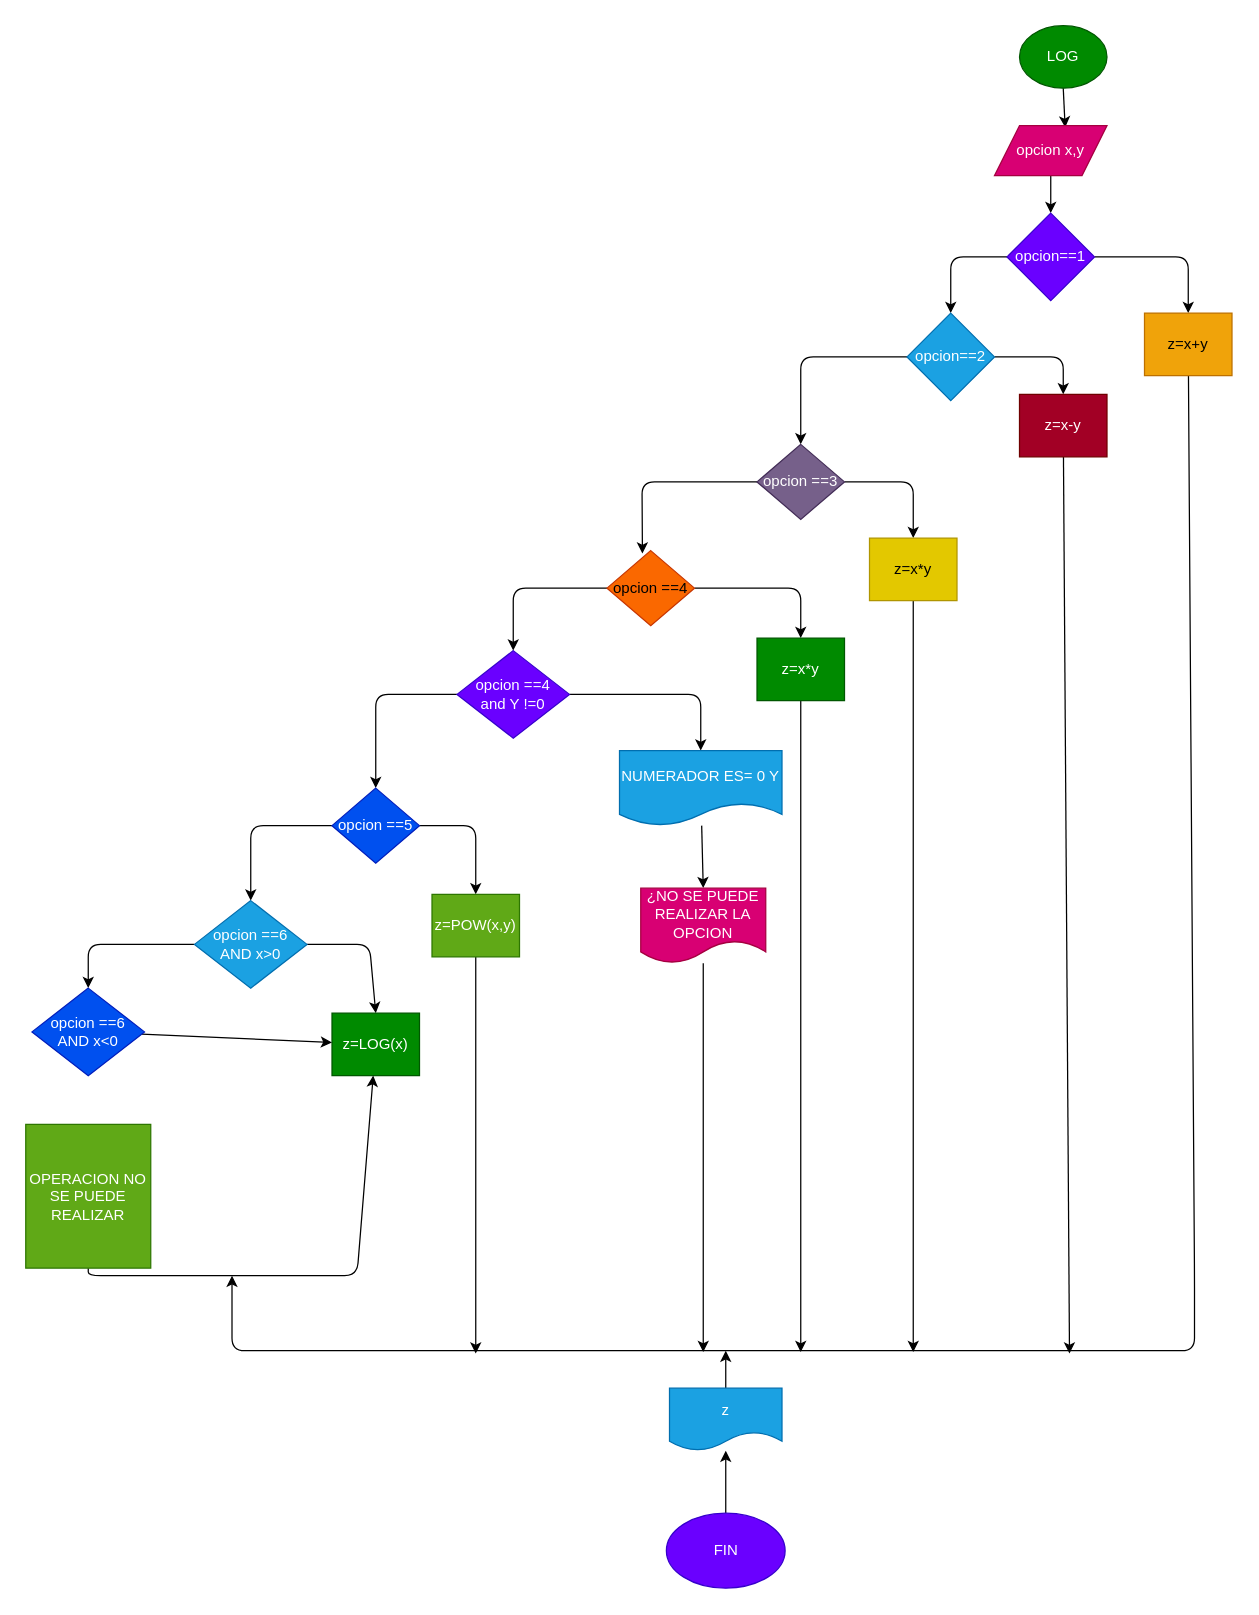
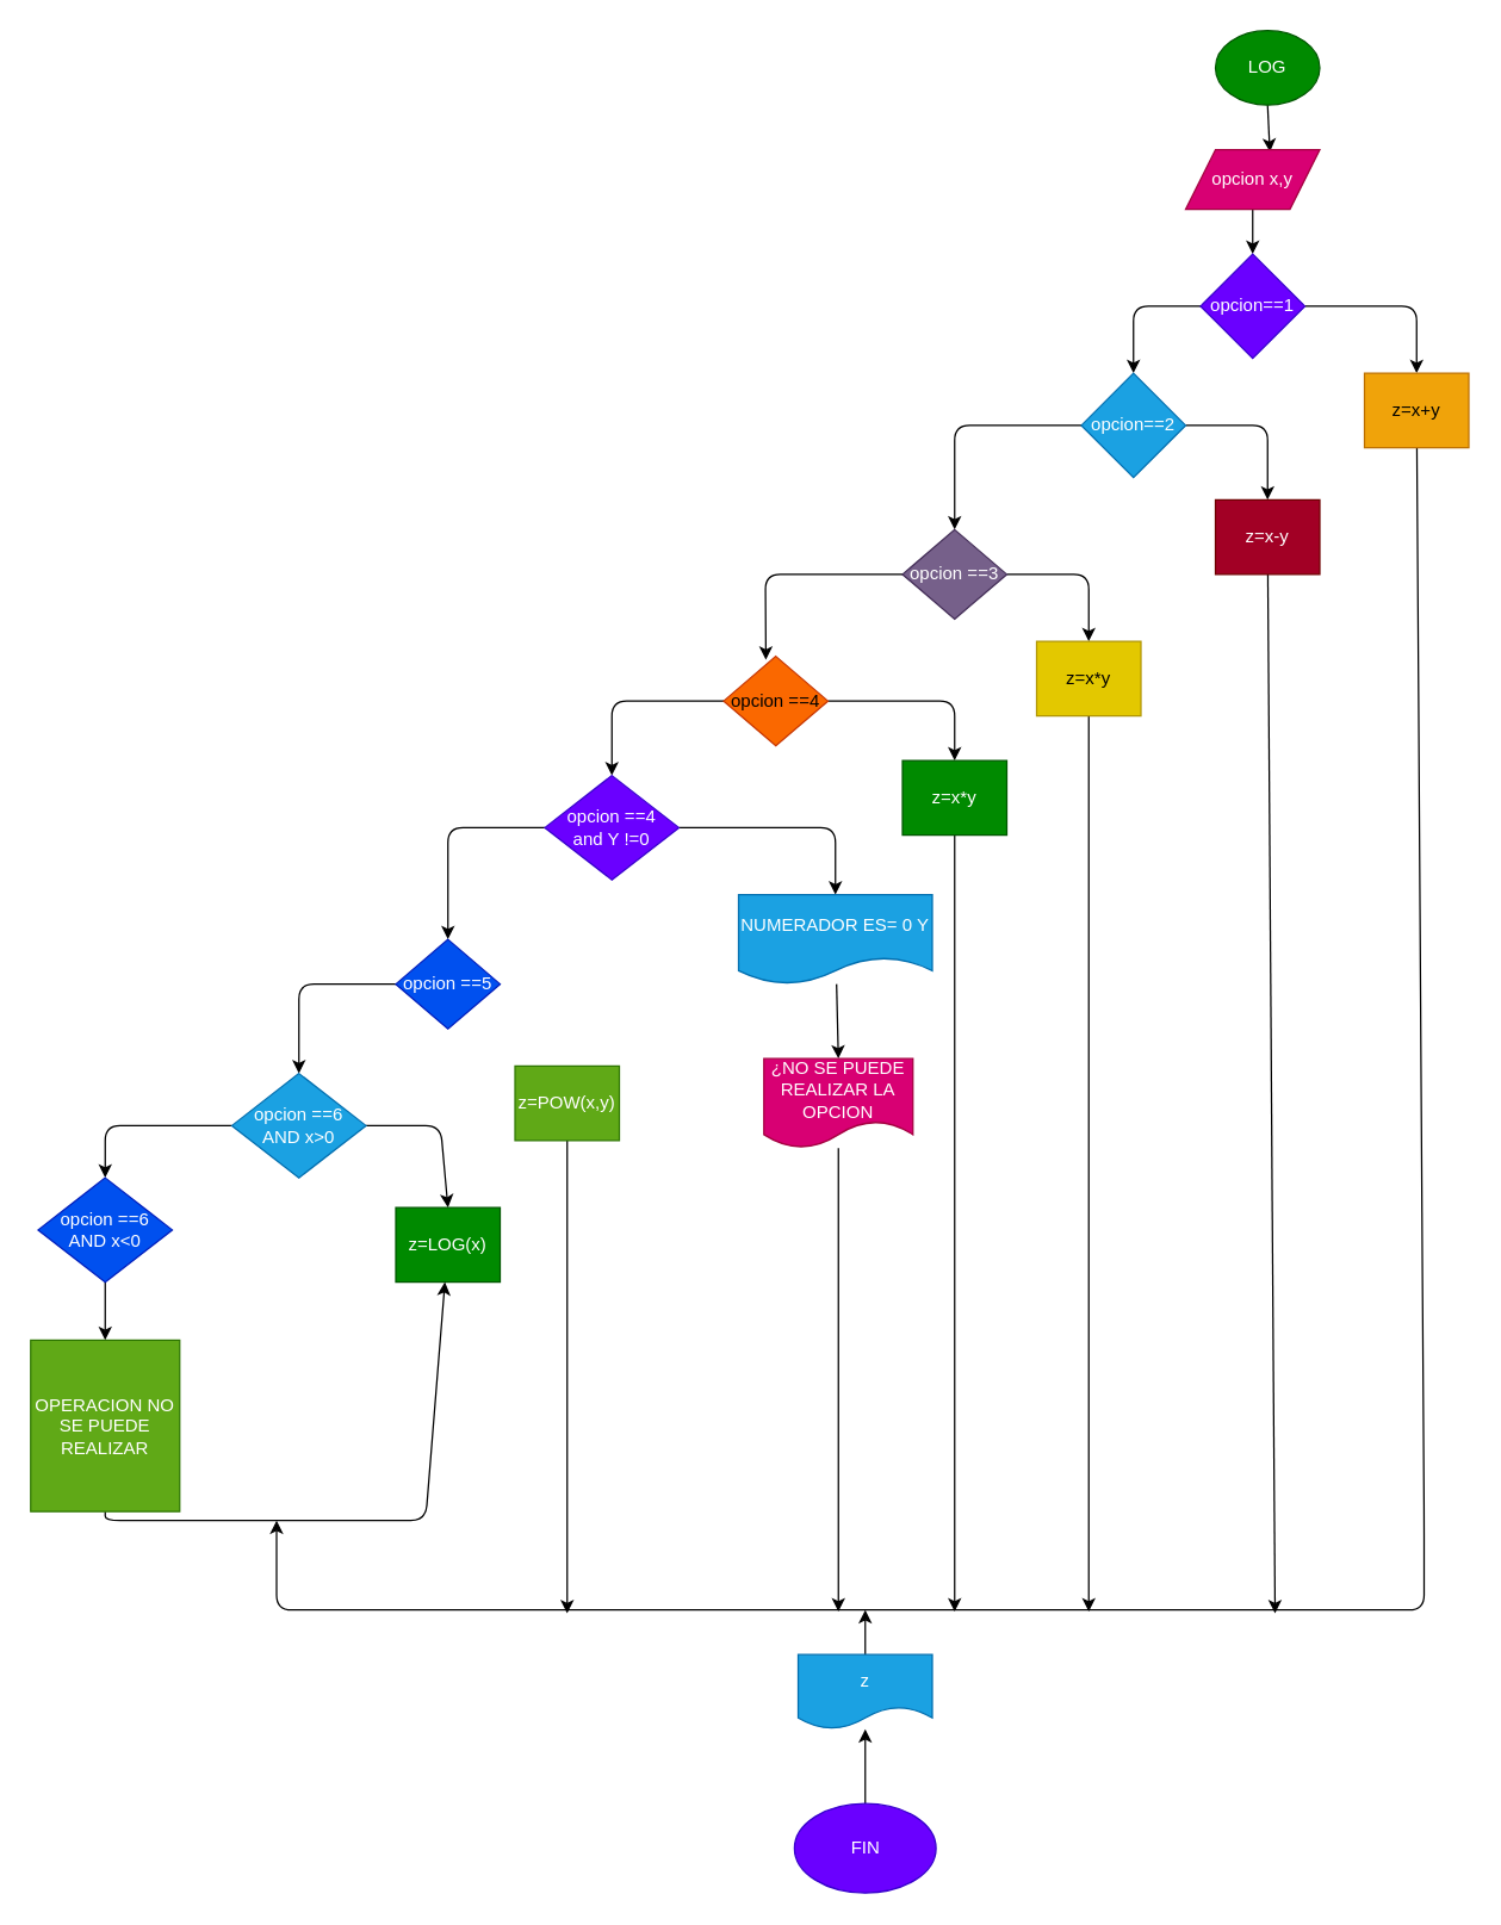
  <mxCell id="0" />
  <mxCell id="1" parent="0" />
  <mxCell id="2" style="edgeStyle=none;html=1;exitX=0.5;exitY=1;exitDx=0;exitDy=0;entryX=0.628;entryY=0.036;entryDx=0;entryDy=0;entryPerimeter=0;" parent="1" source="3" target="5" edge="1"><mxGeometry relative="1" as="geometry" /></mxCell>
  <mxCell id="3" value="LOG" style="ellipse;whiteSpace=wrap;html=1;fillColor=#008a00;fontColor=#ffffff;strokeColor=#005700;" parent="1" vertex="1"><mxGeometry x="815" y="20" width="70" height="50" as="geometry" /></mxCell>
  <mxCell id="4" style="edgeStyle=none;html=1;" parent="1" source="5" target="8" edge="1"><mxGeometry relative="1" as="geometry" /></mxCell>
  <mxCell id="5" value="opcion x,y" style="shape=parallelogram;perimeter=parallelogramPerimeter;whiteSpace=wrap;html=1;fixedSize=1;fillColor=#d80073;fontColor=#ffffff;strokeColor=#A50040;" parent="1" vertex="1"><mxGeometry x="795" y="100" width="90" height="40" as="geometry" /></mxCell>
  <mxCell id="6" style="edgeStyle=none;html=1;entryX=0.5;entryY=0;entryDx=0;entryDy=0;exitX=0;exitY=0.5;exitDx=0;exitDy=0;" parent="1" source="8" target="13" edge="1"><mxGeometry relative="1" as="geometry"><Array as="points"><mxPoint x="760" y="205" /></Array></mxGeometry></mxCell>
  <mxCell id="7" style="edgeStyle=none;html=1;entryX=0.5;entryY=0;entryDx=0;entryDy=0;exitX=1;exitY=0.5;exitDx=0;exitDy=0;" parent="1" source="8" target="10" edge="1"><mxGeometry relative="1" as="geometry"><Array as="points"><mxPoint x="950" y="205" /></Array></mxGeometry></mxCell>
  <mxCell id="8" value="opcion==1" style="rhombus;whiteSpace=wrap;html=1;fillColor=#6a00ff;fontColor=#ffffff;strokeColor=#3700CC;" parent="1" vertex="1"><mxGeometry x="805" y="170" width="70" height="70" as="geometry" /></mxCell>
  <mxCell id="9" style="edgeStyle=none;html=1;" parent="1" source="10" edge="1"><mxGeometry relative="1" as="geometry"><mxPoint x="185" y="1020" as="targetPoint" /><Array as="points"><mxPoint x="955" y="1020" /><mxPoint x="955" y="1080" /><mxPoint x="565" y="1080" /><mxPoint x="185" y="1080" /></Array></mxGeometry></mxCell>
  <mxCell id="10" value="z=x+y" style="rounded=0;whiteSpace=wrap;html=1;fillColor=#f0a30a;fontColor=#000000;strokeColor=#BD7000;" parent="1" vertex="1"><mxGeometry x="915" y="250" width="70" height="50" as="geometry" /></mxCell>
  <mxCell id="11" style="edgeStyle=none;html=1;entryX=0.5;entryY=0;entryDx=0;entryDy=0;exitX=1;exitY=0.5;exitDx=0;exitDy=0;" parent="1" source="13" target="18" edge="1"><mxGeometry relative="1" as="geometry"><Array as="points"><mxPoint x="850" y="285" /></Array></mxGeometry></mxCell>
  <mxCell id="12" style="edgeStyle=none;html=1;entryX=0.5;entryY=0;entryDx=0;entryDy=0;exitX=0;exitY=0.5;exitDx=0;exitDy=0;" parent="1" source="13" target="16" edge="1"><mxGeometry relative="1" as="geometry"><Array as="points"><mxPoint x="640" y="285" /></Array></mxGeometry></mxCell>
  <mxCell id="13" value="opcion==2" style="rhombus;whiteSpace=wrap;html=1;fillColor=#1ba1e2;fontColor=#ffffff;strokeColor=#006EAF;" parent="1" vertex="1"><mxGeometry x="725" y="250" width="70" height="70" as="geometry" /></mxCell>
  <mxCell id="14" style="edgeStyle=none;html=1;entryX=0.5;entryY=0;entryDx=0;entryDy=0;exitX=1;exitY=0.5;exitDx=0;exitDy=0;" parent="1" source="16" target="23" edge="1"><mxGeometry relative="1" as="geometry"><Array as="points"><mxPoint x="730" y="385" /></Array></mxGeometry></mxCell>
  <mxCell id="15" style="edgeStyle=none;html=1;entryX=0.405;entryY=0.04;entryDx=0;entryDy=0;entryPerimeter=0;exitX=0;exitY=0.5;exitDx=0;exitDy=0;" parent="1" source="16" target="21" edge="1"><mxGeometry relative="1" as="geometry"><Array as="points"><mxPoint x="513" y="385" /></Array></mxGeometry></mxCell>
  <mxCell id="16" value="opcion ==3" style="rhombus;whiteSpace=wrap;html=1;fillColor=#76608a;fontColor=#ffffff;strokeColor=#432D57;" parent="1" vertex="1"><mxGeometry x="605" y="355" width="70" height="60" as="geometry" /></mxCell>
  <mxCell id="17" style="edgeStyle=none;html=1;" edge="1" parent="1" source="18"><mxGeometry relative="1" as="geometry"><mxPoint x="855" y="1082.381" as="targetPoint" /></mxGeometry></mxCell>
- <mxCell id="18" value="z=x-y" style="rounded=0;whiteSpace=wrap;html=1;fillColor=#a20025;strokeColor=#6F0000;fontColor=#ffffff;" parent="1" vertex="1"><mxGeometry x="815" y="315" width="70" height="50" as="geometry" /></mxCell>
+ <mxCell id="18" value="z=x-y" style="rounded=0;whiteSpace=wrap;html=1;fillColor=#a20025;strokeColor=#6F0000;fontColor=#ffffff;" parent="1" vertex="1"><mxGeometry x="815" y="335" width="70" height="50" as="geometry" /></mxCell>
  <mxCell id="19" style="edgeStyle=none;html=1;entryX=0.5;entryY=0;entryDx=0;entryDy=0;exitX=1;exitY=0.5;exitDx=0;exitDy=0;" parent="1" source="21" target="28" edge="1"><mxGeometry relative="1" as="geometry"><Array as="points"><mxPoint x="640" y="470" /></Array></mxGeometry></mxCell>
  <mxCell id="20" style="edgeStyle=none;html=1;entryX=0.5;entryY=0;entryDx=0;entryDy=0;exitX=0;exitY=0.5;exitDx=0;exitDy=0;" parent="1" source="21" target="26" edge="1"><mxGeometry relative="1" as="geometry"><Array as="points"><mxPoint x="410" y="470" /></Array></mxGeometry></mxCell>
  <mxCell id="21" value="opcion ==4" style="rhombus;whiteSpace=wrap;html=1;fillColor=#fa6800;fontColor=#000000;strokeColor=#C73500;" parent="1" vertex="1"><mxGeometry x="485" y="440" width="70" height="60" as="geometry" /></mxCell>
  <mxCell id="22" style="edgeStyle=none;html=1;" edge="1" parent="1" source="23"><mxGeometry relative="1" as="geometry"><mxPoint x="730" y="1081.191" as="targetPoint" /></mxGeometry></mxCell>
  <mxCell id="23" value="z=x*y" style="rounded=0;whiteSpace=wrap;html=1;fillColor=#e3c800;fontColor=#000000;strokeColor=#B09500;" parent="1" vertex="1"><mxGeometry x="695" y="430" width="70" height="50" as="geometry" /></mxCell>
  <mxCell id="24" style="edgeStyle=none;html=1;entryX=0.5;entryY=0;entryDx=0;entryDy=0;exitX=0;exitY=0.5;exitDx=0;exitDy=0;" parent="1" source="26" target="31" edge="1"><mxGeometry relative="1" as="geometry"><Array as="points"><mxPoint x="300" y="555" /></Array></mxGeometry></mxCell>
  <mxCell id="25" style="edgeStyle=none;html=1;entryX=0.5;entryY=0;entryDx=0;entryDy=0;exitX=1;exitY=0.5;exitDx=0;exitDy=0;" parent="1" source="26" target="33" edge="1"><mxGeometry relative="1" as="geometry"><Array as="points"><mxPoint x="560" y="555" /></Array></mxGeometry></mxCell>
  <mxCell id="26" value="opcion ==4&lt;br&gt;and Y !=0" style="rhombus;whiteSpace=wrap;html=1;fillColor=#6a00ff;fontColor=#ffffff;strokeColor=#3700CC;" parent="1" vertex="1"><mxGeometry x="365" y="520" width="90" height="70" as="geometry" /></mxCell>
  <mxCell id="27" style="edgeStyle=none;html=1;" edge="1" parent="1" source="28"><mxGeometry relative="1" as="geometry"><mxPoint x="640" y="1081.19" as="targetPoint" /></mxGeometry></mxCell>
  <mxCell id="28" value="z=x*y" style="rounded=0;whiteSpace=wrap;html=1;fillColor=#008a00;fontColor=#ffffff;strokeColor=#005700;" parent="1" vertex="1"><mxGeometry x="605" y="510" width="70" height="50" as="geometry" /></mxCell>
  <mxCell id="29" style="edgeStyle=none;html=1;entryX=0.5;entryY=0;entryDx=0;entryDy=0;exitX=0;exitY=0.5;exitDx=0;exitDy=0;" parent="1" source="31" target="38" edge="1"><mxGeometry relative="1" as="geometry"><Array as="points"><mxPoint x="200" y="660" /></Array></mxGeometry></mxCell>
- <mxCell id="30" style="edgeStyle=none;html=1;entryX=0.5;entryY=0;entryDx=0;entryDy=0;exitX=1;exitY=0.5;exitDx=0;exitDy=0;" parent="1" source="31" target="40" edge="1"><mxGeometry relative="1" as="geometry"><Array as="points"><mxPoint x="380" y="660" /></Array></mxGeometry></mxCell>
  <mxCell id="31" value="opcion ==5" style="rhombus;whiteSpace=wrap;html=1;fillColor=#0050ef;fontColor=#ffffff;strokeColor=#001DBC;" parent="1" vertex="1"><mxGeometry x="265" y="630" width="70" height="60" as="geometry" /></mxCell>
  <mxCell id="32" style="edgeStyle=none;html=1;entryX=0.5;entryY=0;entryDx=0;entryDy=0;" parent="1" source="33" target="35" edge="1"><mxGeometry relative="1" as="geometry" /></mxCell>
  <mxCell id="33" value="NUMERADOR ES= 0 Y" style="shape=document;whiteSpace=wrap;html=1;boundedLbl=1;fillColor=#1ba1e2;fontColor=#ffffff;strokeColor=#006EAF;" parent="1" vertex="1"><mxGeometry x="495" y="600" width="130" height="60" as="geometry" /></mxCell>
  <mxCell id="34" style="edgeStyle=none;html=1;" edge="1" parent="1" source="35"><mxGeometry relative="1" as="geometry"><mxPoint x="562" y="1081.191" as="targetPoint" /></mxGeometry></mxCell>
  <mxCell id="35" value="¿NO SE PUEDE REALIZAR LA OPCION" style="shape=document;whiteSpace=wrap;html=1;boundedLbl=1;fillColor=#d80073;fontColor=#ffffff;strokeColor=#A50040;" parent="1" vertex="1"><mxGeometry x="512" y="710" width="100" height="60" as="geometry" /></mxCell>
  <mxCell id="36" style="edgeStyle=none;html=1;entryX=0.5;entryY=0;entryDx=0;entryDy=0;exitX=1;exitY=0.5;exitDx=0;exitDy=0;" parent="1" source="38" target="41" edge="1"><mxGeometry relative="1" as="geometry"><Array as="points"><mxPoint x="295" y="755" /></Array></mxGeometry></mxCell>
  <mxCell id="37" style="edgeStyle=none;html=1;entryX=0.5;entryY=0;entryDx=0;entryDy=0;exitX=0;exitY=0.5;exitDx=0;exitDy=0;" parent="1" source="38" target="43" edge="1"><mxGeometry relative="1" as="geometry"><Array as="points"><mxPoint x="70" y="755" /></Array></mxGeometry></mxCell>
  <mxCell id="38" value="opcion ==6&lt;br&gt;AND x&amp;gt;0" style="rhombus;whiteSpace=wrap;html=1;fillColor=#1ba1e2;fontColor=#ffffff;strokeColor=#006EAF;" parent="1" vertex="1"><mxGeometry x="155" y="720" width="90" height="70" as="geometry" /></mxCell>
  <mxCell id="39" style="edgeStyle=none;html=1;" edge="1" parent="1" source="40"><mxGeometry relative="1" as="geometry"><mxPoint x="380" y="1082.381" as="targetPoint" /></mxGeometry></mxCell>
  <mxCell id="40" value="z=POW(x,y)" style="rounded=0;whiteSpace=wrap;html=1;fillColor=#60a917;fontColor=#ffffff;strokeColor=#2D7600;" parent="1" vertex="1"><mxGeometry x="345" y="715" width="70" height="50" as="geometry" /></mxCell>
  <mxCell id="41" value="z=LOG(x)" style="rounded=0;whiteSpace=wrap;html=1;fillColor=#008a00;fontColor=#ffffff;strokeColor=#005700;" parent="1" vertex="1"><mxGeometry x="265" y="810" width="70" height="50" as="geometry" /></mxCell>
- <mxCell id="42" style="edgeStyle=none;html=1;" parent="1" source="43" target="41" edge="1"><mxGeometry relative="1" as="geometry" /></mxCell>
+ <mxCell id="42" style="edgeStyle=none;html=1;entryX=0.5;entryY=0;entryDx=0;entryDy=0;" parent="1" source="43" target="45" edge="1"><mxGeometry relative="1" as="geometry" /></mxCell>
  <mxCell id="43" value="opcion ==6&lt;br&gt;AND x&amp;lt;0" style="rhombus;whiteSpace=wrap;html=1;fillColor=#0050ef;fontColor=#ffffff;strokeColor=#001DBC;" parent="1" vertex="1"><mxGeometry x="25" y="790" width="90" height="70" as="geometry" /></mxCell>
  <mxCell id="44" style="edgeStyle=none;html=1;" parent="1" source="45" target="41" edge="1"><mxGeometry relative="1" as="geometry"><Array as="points"><mxPoint x="70" y="1020" /><mxPoint x="175" y="1020" /><mxPoint x="285" y="1020" /></Array></mxGeometry></mxCell>
  <mxCell id="45" value="OPERACION NO SE PUEDE REALIZAR" style="rounded=0;whiteSpace=wrap;html=1;fillColor=#60a917;fontColor=#ffffff;strokeColor=#2D7600;" parent="1" vertex="1"><mxGeometry x="20" y="899" width="100" height="115" as="geometry" /></mxCell>
  <mxCell id="46" style="edgeStyle=none;html=1;" edge="1" parent="1" source="47"><mxGeometry relative="1" as="geometry"><mxPoint x="580" y="1080" as="targetPoint" /></mxGeometry></mxCell>
  <mxCell id="47" value="z" style="shape=document;whiteSpace=wrap;html=1;boundedLbl=1;fillColor=#1ba1e2;fontColor=#ffffff;strokeColor=#006EAF;" vertex="1" parent="1"><mxGeometry x="535" y="1110" width="90" height="50" as="geometry" /></mxCell>
  <mxCell id="48" style="edgeStyle=none;html=1;" edge="1" parent="1" source="49" target="47"><mxGeometry relative="1" as="geometry" /></mxCell>
  <mxCell id="49" value="FIN" style="ellipse;whiteSpace=wrap;html=1;fillColor=#6a00ff;fontColor=#ffffff;strokeColor=#3700CC;" vertex="1" parent="1"><mxGeometry x="532.5" y="1210" width="95" height="60" as="geometry" /></mxCell>
